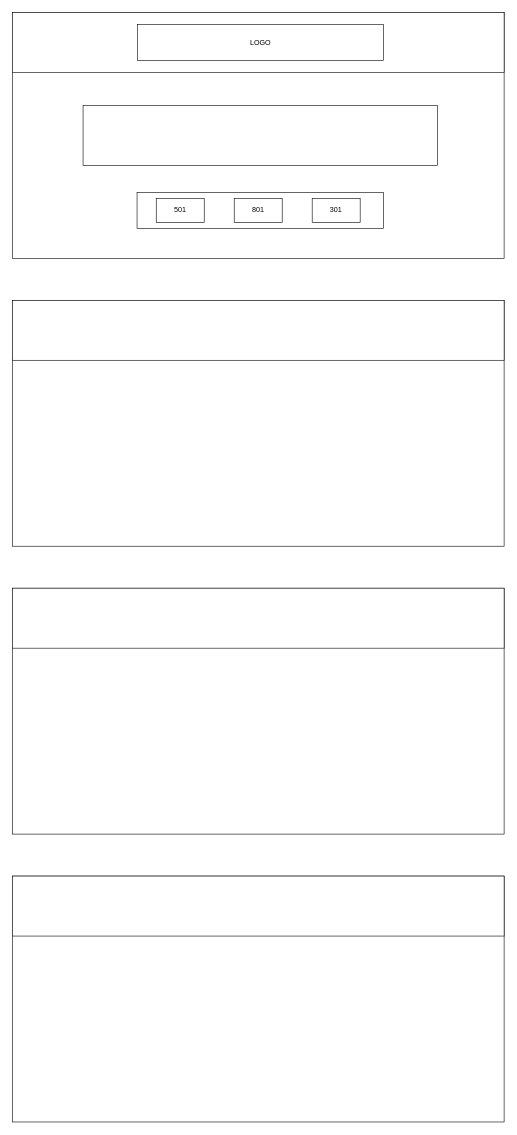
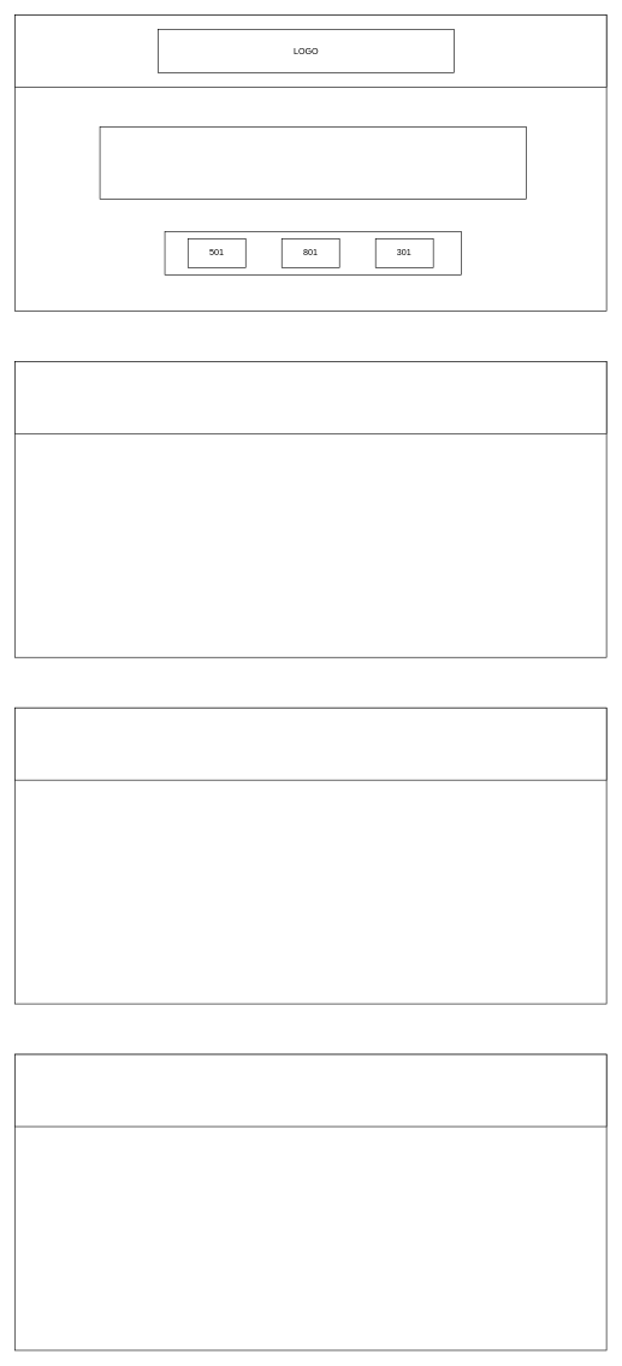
  <mxCell id="0" />
  <mxCell id="1" parent="0" />
  <mxCell id="2" value="" style="rounded=0;whiteSpace=wrap;html=1;" vertex="1" parent="1"><mxGeometry width="820" height="410" as="geometry" x="20" y="20" /></mxCell>
  <mxCell id="3" value="" style="rounded=0;whiteSpace=wrap;html=1;" vertex="1" parent="1"><mxGeometry y="500" width="820" height="410" as="geometry" x="20" /></mxCell>
  <mxCell id="4" value="" style="rounded=0;whiteSpace=wrap;html=1;" vertex="1" parent="1"><mxGeometry y="980" width="820" height="410" as="geometry" x="20" /></mxCell>
  <mxCell id="5" value="" style="rounded=0;whiteSpace=wrap;html=1;" vertex="1" parent="1"><mxGeometry y="1460" width="820" height="410" as="geometry" x="20" /></mxCell>
  <mxCell id="6" value="" style="rounded=0;whiteSpace=wrap;html=1;" vertex="1" parent="1"><mxGeometry width="820" height="100" as="geometry" x="20" y="20" /></mxCell>
  <mxCell id="7" value="" style="rounded=0;whiteSpace=wrap;html=1;" vertex="1" parent="1"><mxGeometry y="500" width="820" height="100" as="geometry" x="20" /></mxCell>
  <mxCell id="8" value="" style="rounded=0;whiteSpace=wrap;html=1;" vertex="1" parent="1"><mxGeometry y="980" width="820" height="100" as="geometry" x="20" /></mxCell>
  <mxCell id="9" value="" style="rounded=0;whiteSpace=wrap;html=1;" vertex="1" parent="1"><mxGeometry y="1460" width="820" height="100" as="geometry" x="20" /></mxCell>
- <mxCell id="10" value="LOGO" style="rounded=0;whiteSpace=wrap;html=1;" vertex="1" parent="1"><mxGeometry x="229" y="40" width="410" height="60" as="geometry" /></mxCell>
+ <mxCell id="10" value="LOGO" style="rounded=0;whiteSpace=wrap;html=1;" vertex="1" parent="1"><mxGeometry x="219" y="40" width="410" height="60" as="geometry" /></mxCell>
  <mxCell id="11" value="" style="rounded=0;whiteSpace=wrap;html=1;" vertex="1" parent="1"><mxGeometry x="138" y="175" width="591" height="100" as="geometry" /></mxCell>
  <mxCell id="12" value="" style="rounded=0;whiteSpace=wrap;html=1;" vertex="1" parent="1"><mxGeometry x="228" y="320" width="411" height="60" as="geometry" /></mxCell>
  <mxCell id="13" value="501" style="rounded=0;whiteSpace=wrap;html=1;" vertex="1" parent="1"><mxGeometry x="260" y="330" width="80" height="40" as="geometry" /></mxCell>
  <mxCell id="14" value="801" style="rounded=0;whiteSpace=wrap;html=1;" vertex="1" parent="1"><mxGeometry x="390" y="330" width="80" height="40" as="geometry" /></mxCell>
  <mxCell id="15" value="301" style="rounded=0;whiteSpace=wrap;html=1;" vertex="1" parent="1"><mxGeometry x="520" y="330" width="80" height="40" as="geometry" /></mxCell>
